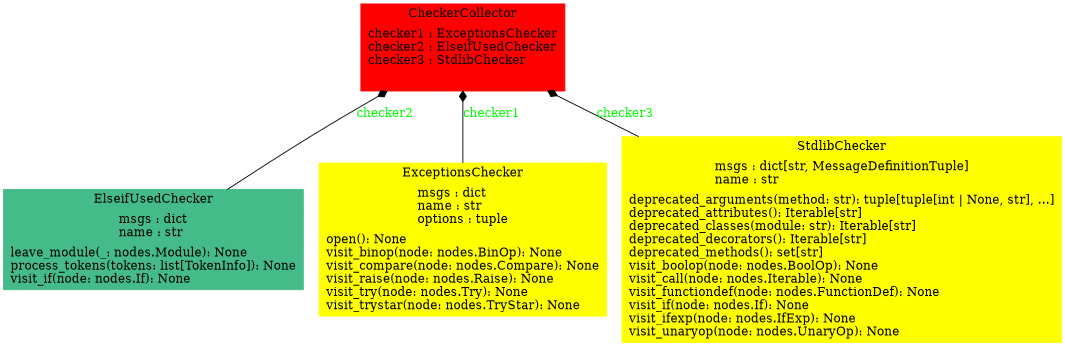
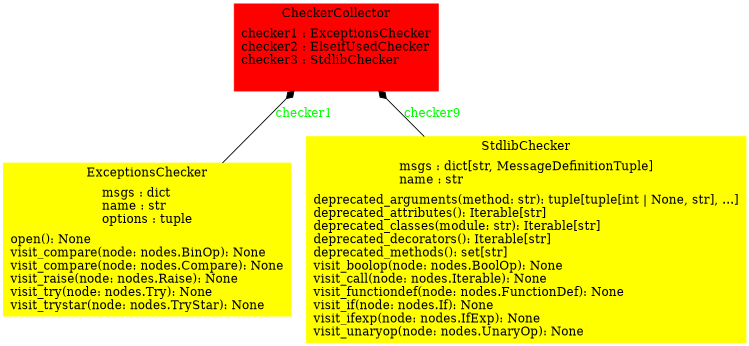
  digraph {
    rankdir=BT
    node [color=yellow fontcolor=black shape=record style=filled]
    edge [arrowhead=diamond arrowtail=none fontcolor=green style=solid]
    n1 [color=red label=<{CheckerCollector|checker1 : ExceptionsChecker<br ALIGN="LEFT"/>checker2 : ElseifUsedChecker<br ALIGN="LEFT"/>checker3 : StdlibChecker<br ALIGN="LEFT"/>|}>]
-   n2 [color="#44BB88" label=<{ElseifUsedChecker|msgs : dict<br ALIGN="LEFT"/>name : str<br ALIGN="LEFT"/>|leave_module(_: nodes.Module): None<br ALIGN="LEFT"/>process_tokens(tokens: list[TokenInfo]): None<br ALIGN="LEFT"/>visit_if(node: nodes.If): None<br ALIGN="LEFT"/>}>]
-   n3 [label=<{ExceptionsChecker|msgs : dict<br ALIGN="LEFT"/>name : str<br ALIGN="LEFT"/>options : tuple<br ALIGN="LEFT"/>|open(): None<br ALIGN="LEFT"/>visit_binop(node: nodes.BinOp): None<br ALIGN="LEFT"/>visit_compare(node: nodes.Compare): None<br ALIGN="LEFT"/>visit_raise(node: nodes.Raise): None<br ALIGN="LEFT"/>visit_try(node: nodes.Try): None<br ALIGN="LEFT"/>visit_trystar(node: nodes.TryStar): None<br ALIGN="LEFT"/>}>]
+   n3 [label=<{ExceptionsChecker|msgs : dict<br ALIGN="LEFT"/>name : str<br ALIGN="LEFT"/>options : tuple<br ALIGN="LEFT"/>|open(): None<br ALIGN="LEFT"/>visit_compare(node: nodes.BinOp): None<br ALIGN="LEFT"/>visit_compare(node: nodes.Compare): None<br ALIGN="LEFT"/>visit_raise(node: nodes.Raise): None<br ALIGN="LEFT"/>visit_try(node: nodes.Try): None<br ALIGN="LEFT"/>visit_trystar(node: nodes.TryStar): None<br ALIGN="LEFT"/>}>]
    n4 [label=<{StdlibChecker|msgs : dict[str, MessageDefinitionTuple]<br ALIGN="LEFT"/>name : str<br ALIGN="LEFT"/>|deprecated_arguments(method: str): tuple[tuple[int \| None, str], ...]<br ALIGN="LEFT"/>deprecated_attributes(): Iterable[str]<br ALIGN="LEFT"/>deprecated_classes(module: str): Iterable[str]<br ALIGN="LEFT"/>deprecated_decorators(): Iterable[str]<br ALIGN="LEFT"/>deprecated_methods(): set[str]<br ALIGN="LEFT"/>visit_boolop(node: nodes.BoolOp): None<br ALIGN="LEFT"/>visit_call(node: nodes.Iterable): None<br ALIGN="LEFT"/>visit_functiondef(node: nodes.FunctionDef): None<br ALIGN="LEFT"/>visit_if(node: nodes.If): None<br ALIGN="LEFT"/>visit_ifexp(node: nodes.IfExp): None<br ALIGN="LEFT"/>visit_unaryop(node: nodes.UnaryOp): None<br ALIGN="LEFT"/>}>]
-   n2 -> n1 [label=checker2]
    n3 -> n1 [label=checker1]
-   n4 -> n1 [label=checker3]
+   n4 -> n1 [label=checker9]
  }
